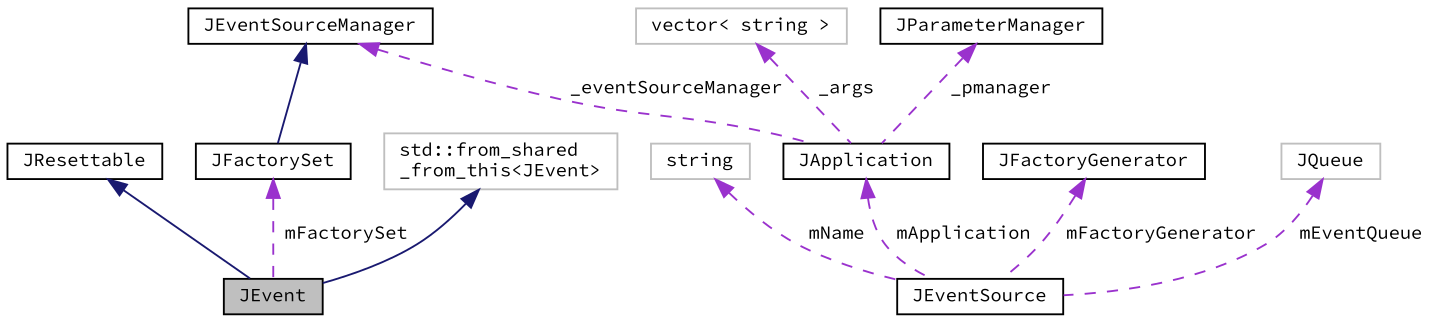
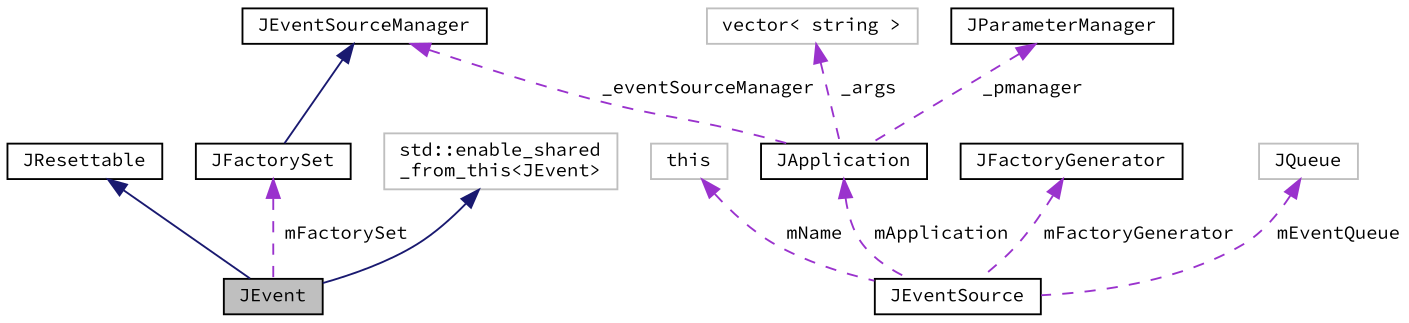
  digraph {
    fontname="Source Code Pro"
    node [color=black fillcolor=white fontname="Source Code Pro" fontsize=10 shape=record style=filled]
    edge [color=darkorchid3 dir=back fontname="Source Code Pro" fontsize=10 labelfontname=Helvetica labelfontsize=10 style=dashed]
    n1 [fillcolor=grey75 fontcolor=black height=0.2 label=JEvent width=0.4]
    n2 [height=0.2 label=JResettable width=0.4]
    n3 [height=0.2 label=JFactorySet width=0.4]
-   n4 [color=grey75 height=0.2 label="std::from_shared\l_from_this\<JEvent\>" width=0.4]
+   n4 [color=grey75 height=0.2 label="std::enable_shared\l_from_this\<JEvent\>" width=0.4]
    n5 [height=0.2 label=JEventSource width=0.4]
    n6 [height=0.2 label=JFactoryGenerator width=0.4]
    n7 [height=0.2 label=JApplication width=0.4]
    n8 [height=0.2 label=JEventSourceManager width=0.4]
    n9 [color=grey75 height=0.2 label="vector\< string \>" width=0.4]
    n10 [height=0.2 label=JParameterManager width=0.4]
    n11 [color=grey75 height=0.2 label=JQueue width=0.4]
-   n12 [color=grey75 height=0.2 label=string width=0.4]
+   n12 [color=grey75 height=0.2 label=this width=0.4]
    n2 -> n1 [color=midnightblue style=solid]
    n3 -> n1 [label=" mFactorySet"]
    n4 -> n1 [color=midnightblue style=solid]
    n6 -> n5 [label=" mFactoryGenerator"]
    n7 -> n5 [label=" mApplication"]
    n8 -> n3 [color=midnightblue style=solid]
    n8 -> n7 [label=" _eventSourceManager"]
    n9 -> n7 [label=" _args"]
    n10 -> n7 [label=" _pmanager"]
    n11 -> n5 [label=" mEventQueue"]
    n12 -> n5 [label=" mName"]
  }
